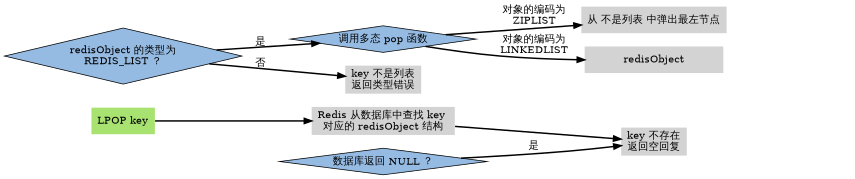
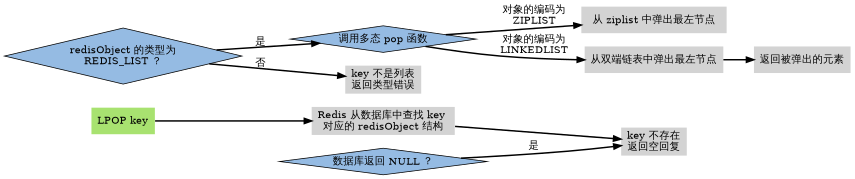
  digraph {
    fontname="DejaVu Serif"
    rankdir=LR
    node [fontname="DejaVu Serif" shape=plaintext style=filled]
    edge [fontname="DejaVu Serif" style=bold]
    n1 [fillcolor="#A8E270" label="LPOP key"]
    n2 [label="Redis 从数据库中查找 key \n对应的 redisObject 结构"]
    n3 [label="key 不存在\n返回空回复"]
    n4 [fillcolor="#95BBE3" label="数据库返回 NULL ？" shape=diamond]
    n5 [fillcolor="#95BBE3" label="redisObject 的类型为\nREDIS_LIST ？" shape=diamond]
    n6 [fillcolor="#95BBE3" label="调用多态 pop 函数" shape=diamond]
    n7 [label="key 不是列表\n返回类型错误"]
-   n8 [label="从 不是列表 中弹出最左节点"]
-   n9 [label=redisObject]
+   n8 [label="从 ziplist 中弹出最左节点"]
+   n9 [label="从双端链表中弹出最左节点"]
+   n10 [label="返回被弹出的元素"]
    n1 -> n2
    n2 -> n3
    n4 -> n3 [label="是"]
    n5 -> n6 [label="是"]
    n5 -> n7 [label="否"]
    n6 -> n8 [label="对象的编码为\nZIPLIST"]
    n6 -> n9 [label="对象的编码为\nLINKEDLIST"]
+   n9 -> n10
  }
